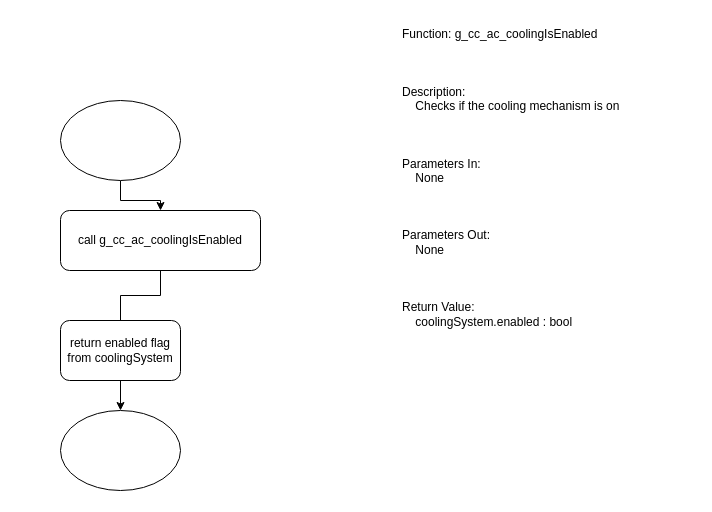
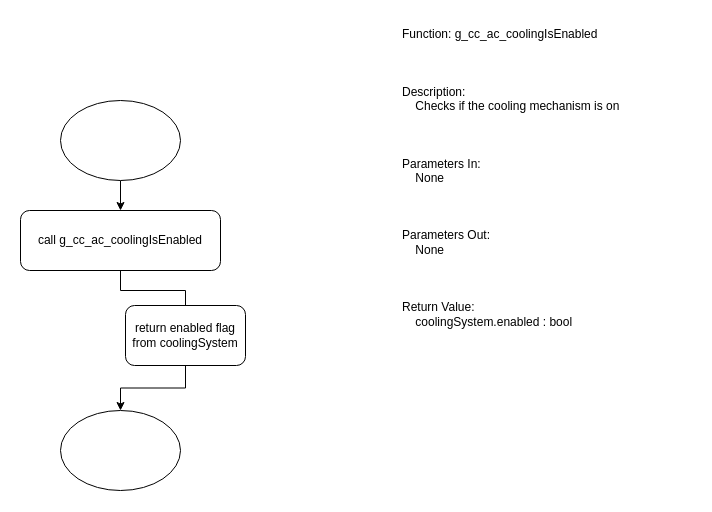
  <mxCell id="0" />
  <mxCell id="1" parent="0" />
  <mxCell id="2" value="Function: g_cc_ac_coolingIsEnabled&#10;&#10;&#10;&#10;Description:&#10;    Checks if the cooling mechanism is on&#10;&#10;&#10;&#10;Parameters In:&#10;    None&#10;&#10;&#10;&#10;Parameters Out:&#10;    None&#10;&#10;&#10;&#10;Return Value:&#10;    coolingSystem.enabled : bool" style="text;whiteSpace=wrap;" vertex="1" parent="1"><mxGeometry x="400" y="20" width="290" height="420" as="geometry" /></mxCell>
  <mxCell id="3" style="edgeStyle=orthogonalEdgeStyle;rounded=0;orthogonalLoop=1;jettySize=auto;html=1;" edge="1" parent="1" source="4" target="6"><mxGeometry relative="1" as="geometry"><mxPoint x="120" y="240" as="targetPoint" /></mxGeometry></mxCell>
  <mxCell id="4" value="" style="ellipse;whiteSpace=wrap;html=1;" vertex="1" parent="1"><mxGeometry x="60" y="100" width="120" height="80" as="geometry" /></mxCell>
  <mxCell id="5" style="edgeStyle=orthogonalEdgeStyle;rounded=0;orthogonalLoop=1;jettySize=auto;html=1;endArrow=none;" edge="1" parent="1" source="6" target="8"><mxGeometry relative="1" as="geometry"><mxPoint x="120" y="350" as="targetPoint" /></mxGeometry></mxCell>
- <mxCell id="6" value="call&amp;nbsp;g_cc_ac_coolingIsEnabled" style="rounded=1;whiteSpace=wrap;html=1;" vertex="1" parent="1"><mxGeometry x="60" y="210" width="200" height="60" as="geometry" /></mxCell>
+ <mxCell id="6" value="call&amp;nbsp;g_cc_ac_coolingIsEnabled" style="rounded=1;whiteSpace=wrap;html=1;" vertex="1" parent="1"><mxGeometry x="20" y="210" width="200" height="60" as="geometry" /></mxCell>
  <mxCell id="7" style="edgeStyle=orthogonalEdgeStyle;rounded=0;orthogonalLoop=1;jettySize=auto;html=1;" edge="1" parent="1" source="8" target="9"><mxGeometry relative="1" as="geometry"><mxPoint x="120" y="450" as="targetPoint" /></mxGeometry></mxCell>
- <mxCell id="8" value="return enabled flag from coolingSystem" style="rounded=1;whiteSpace=wrap;html=1;" vertex="1" parent="1"><mxGeometry x="60" y="320" width="120" height="60" as="geometry" /></mxCell>
+ <mxCell id="8" value="return enabled flag from coolingSystem" style="rounded=1;whiteSpace=wrap;html=1;" vertex="1" parent="1"><mxGeometry x="125" y="305" width="120" height="60" as="geometry" /></mxCell>
  <mxCell id="9" value="" style="ellipse;whiteSpace=wrap;html=1;labelBackgroundColor=default;" vertex="1" parent="1"><mxGeometry x="60" y="410" width="120" height="80" as="geometry" /></mxCell>
